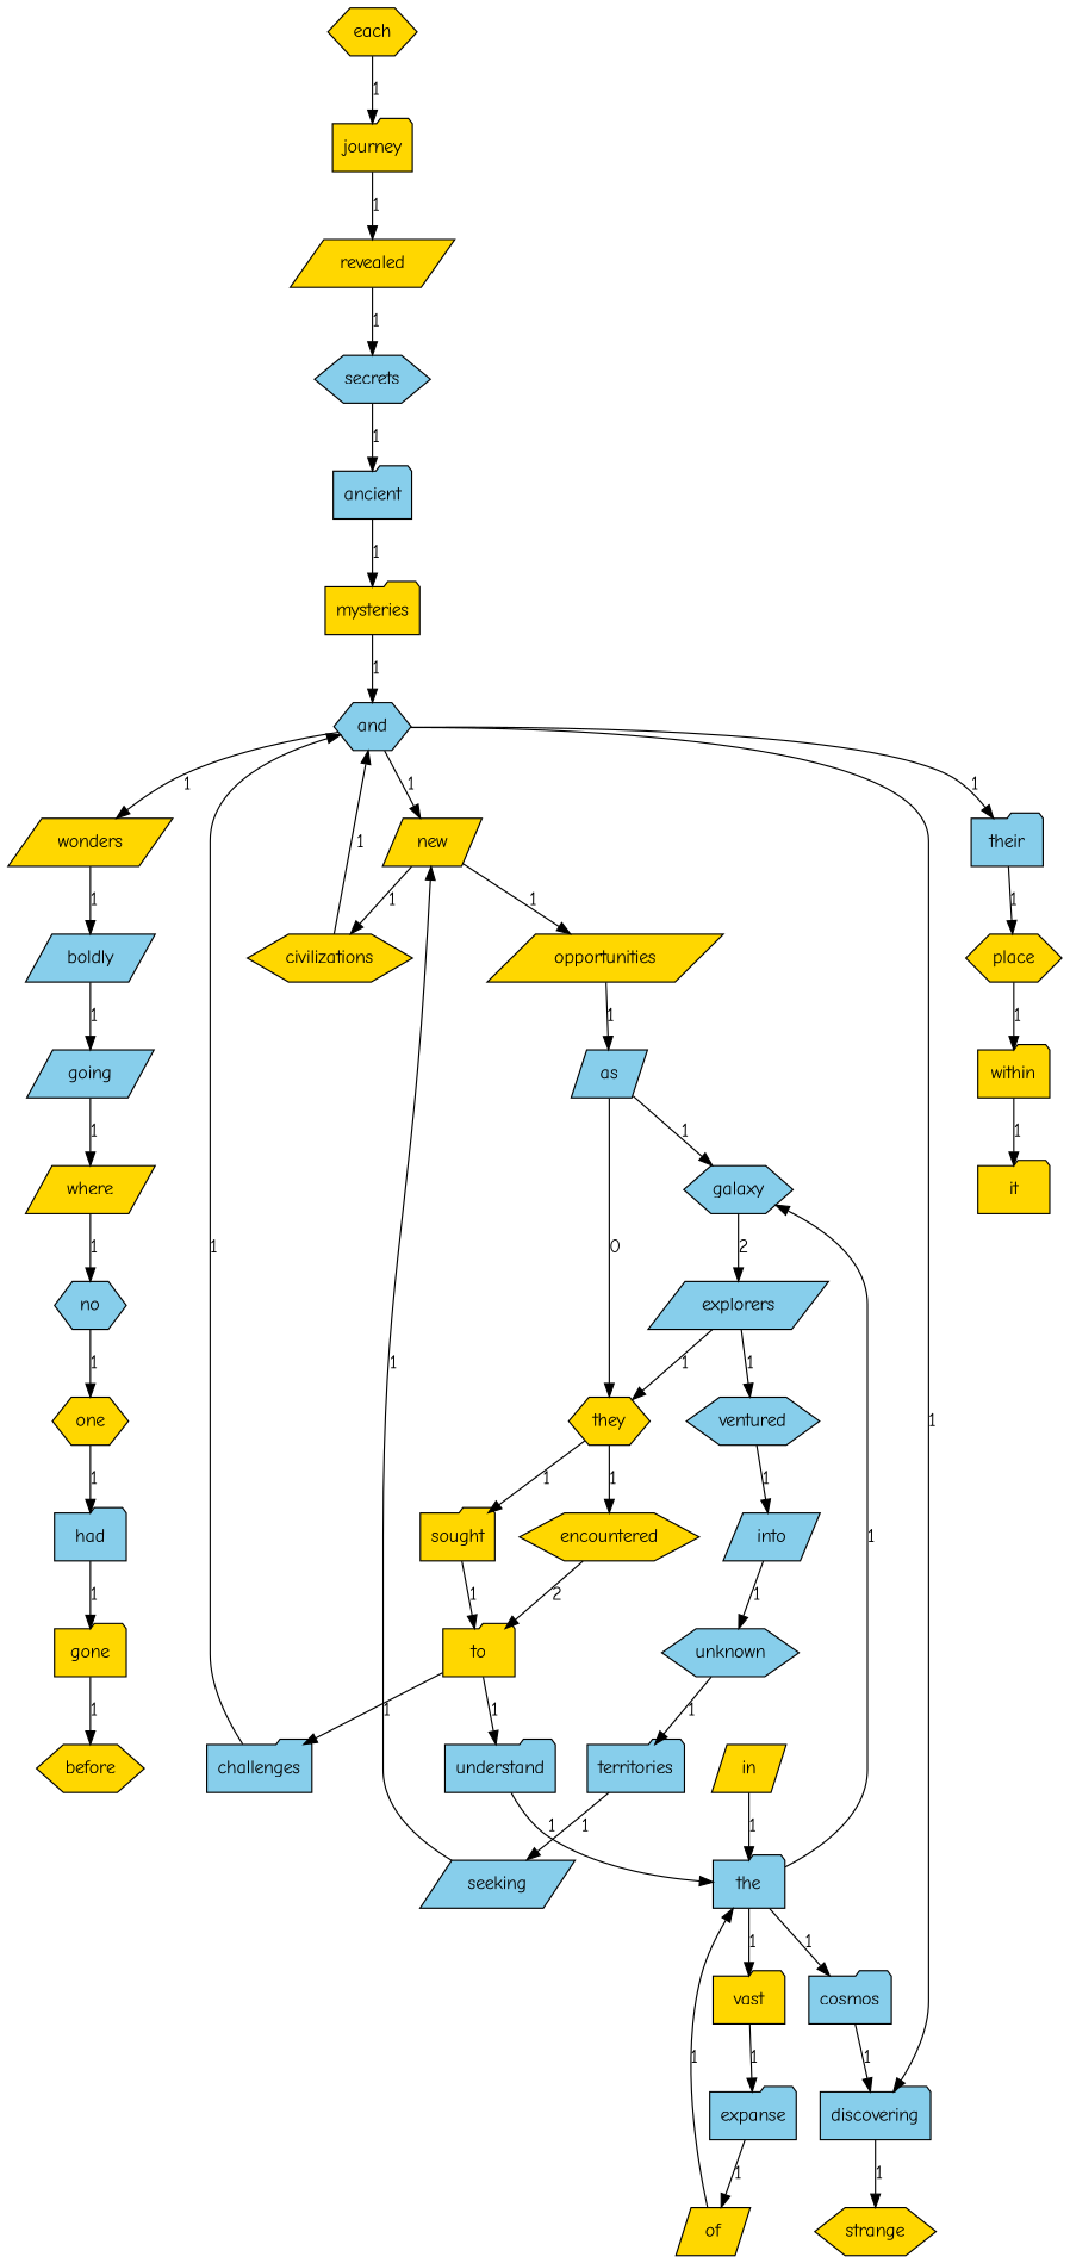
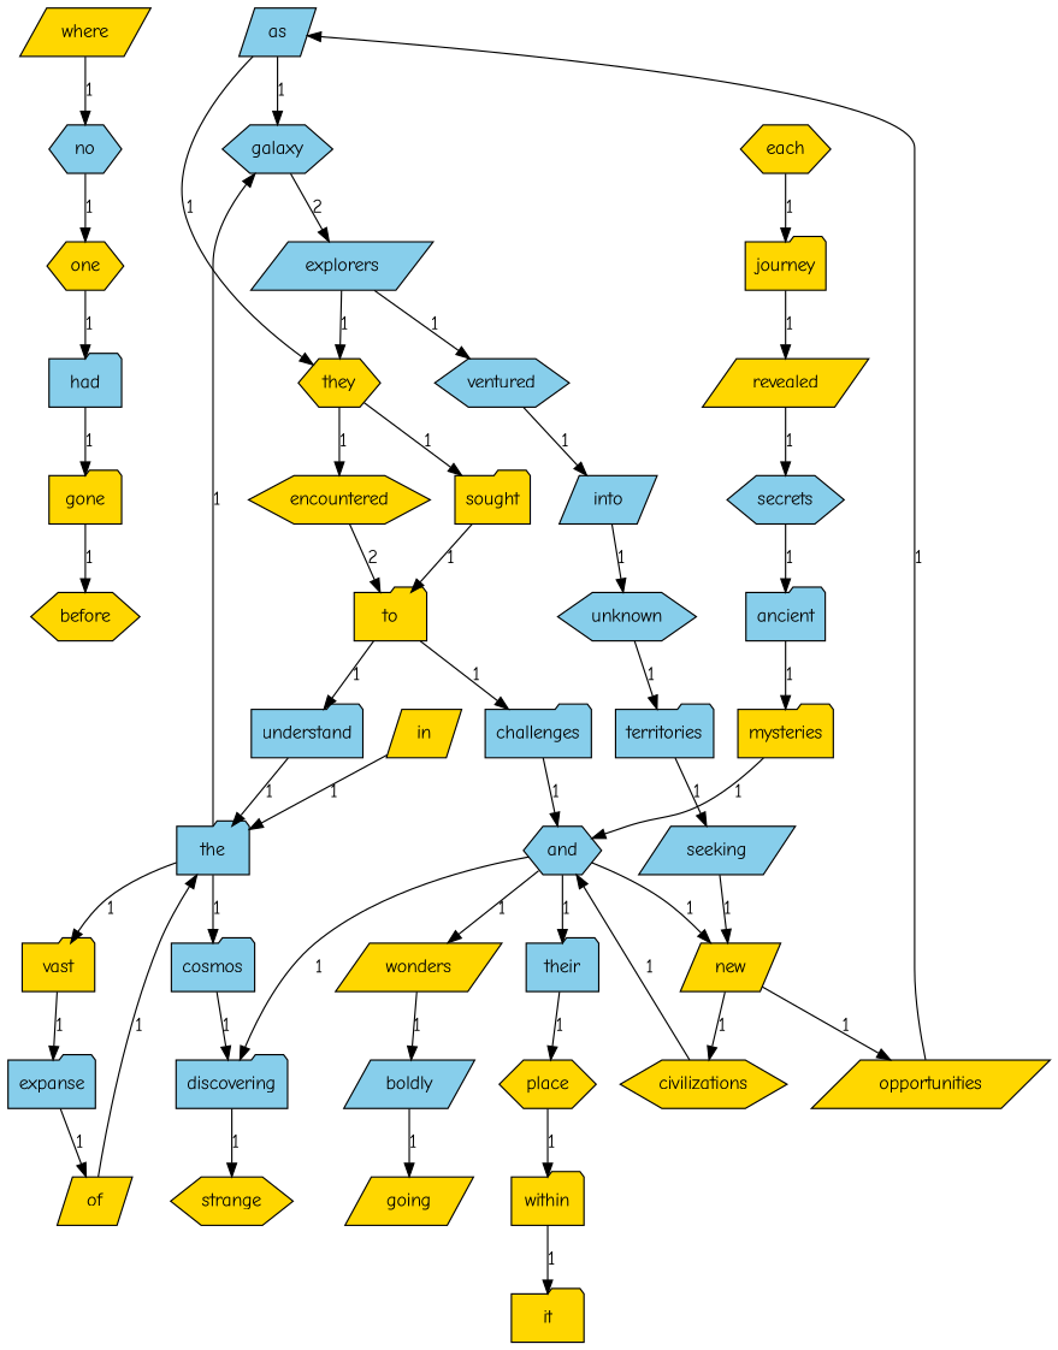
  digraph {
    fontname="Comic Neue"
    node [fillcolor=gold fontname="Comic Neue" shape=folder style=filled]
    edge [fontname="Comic Neue"]
    no [fillcolor=skyblue shape=hexagon]
    one [shape=hexagon]
    had [fillcolor=skyblue]
    gone
    as [fillcolor=skyblue shape=parallelogram]
    galaxy [fillcolor=skyblue shape=hexagon]
    they [shape=hexagon]
    explorers [fillcolor=skyblue shape=parallelogram]
    encountered [shape=hexagon]
    sought
    challenges [fillcolor=skyblue]
    and [fillcolor=skyblue shape=hexagon]
    their [fillcolor=skyblue]
    new [shape=parallelogram]
    discovering [fillcolor=skyblue]
    wonders [shape=parallelogram]
    place [shape=hexagon]
    civilizations [shape=hexagon]
    opportunities [shape=parallelogram]
    strange [shape=hexagon]
    boldly [fillcolor=skyblue shape=parallelogram]
    before [shape=hexagon]
    each [shape=hexagon]
    journey
    revealed [shape=parallelogram]
    within
    it
    unknown [fillcolor=skyblue shape=hexagon]
    territories [fillcolor=skyblue]
    seeking [fillcolor=skyblue shape=parallelogram]
    into [fillcolor=skyblue shape=parallelogram]
-   going [fillcolor=skyblue shape=parallelogram]
+   going [shape=parallelogram]
    of [shape=parallelogram]
    the [fillcolor=skyblue]
    cosmos [fillcolor=skyblue]
    vast
    expanse [fillcolor=skyblue]
    secrets [fillcolor=skyblue shape=hexagon]
    ancient [fillcolor=skyblue]
    mysteries
    where [shape=parallelogram]
    ventured [fillcolor=skyblue shape=hexagon]
    to
    understand [fillcolor=skyblue]
    in [shape=parallelogram]
    no -> one [label=1]
    one -> had [label=1]
    had -> gone [label=1]
    gone -> before [label=1]
    as -> galaxy [label=1]
-   as -> they [label=0]
+   as -> they [label=1]
    galaxy -> explorers [label=2]
    they -> encountered [label=1]
    they -> sought [label=1]
    explorers -> they [label=1]
    explorers -> ventured [label=1]
    encountered -> to [label=2]
    sought -> to [label=1]
    challenges -> and [label=1]
    and -> their [label=1]
    and -> new [label=1]
    and -> discovering [label=1]
    and -> wonders [label=1]
    their -> place [label=1]
    new -> civilizations [label=1]
    new -> opportunities [label=1]
    discovering -> strange [label=1]
    wonders -> boldly [label=1]
    place -> within [label=1]
    civilizations -> and [label=1]
    opportunities -> as [label=1]
    boldly -> going [label=1]
    each -> journey [label=1]
    journey -> revealed [label=1]
    revealed -> secrets [label=1]
    within -> it [label=1]
    unknown -> territories [label=1]
    territories -> seeking [label=1]
    seeking -> new [label=1]
    into -> unknown [label=1]
-   going -> where [label=1]
    of -> the [label=1]
    the -> galaxy [label=1]
    the -> cosmos [label=1]
    the -> vast [label=1]
    cosmos -> discovering [label=1]
    vast -> expanse [label=1]
    expanse -> of [label=1]
    secrets -> ancient [label=1]
    ancient -> mysteries [label=1]
    mysteries -> and [label=1]
    where -> no [label=1]
    ventured -> into [label=1]
    to -> challenges [label=1]
    to -> understand [label=1]
    understand -> the [label=1]
    in -> the [label=1]
  }
